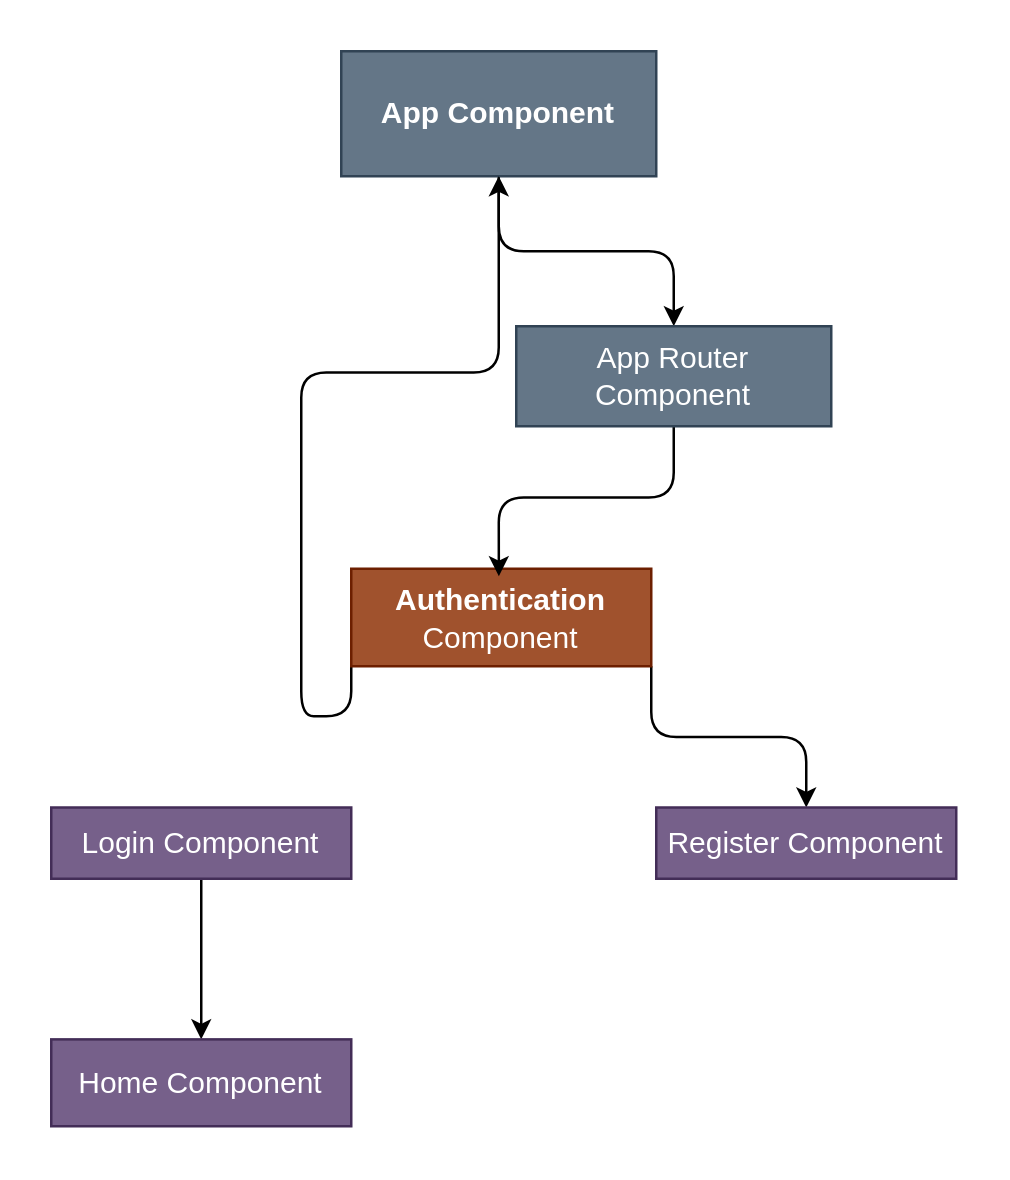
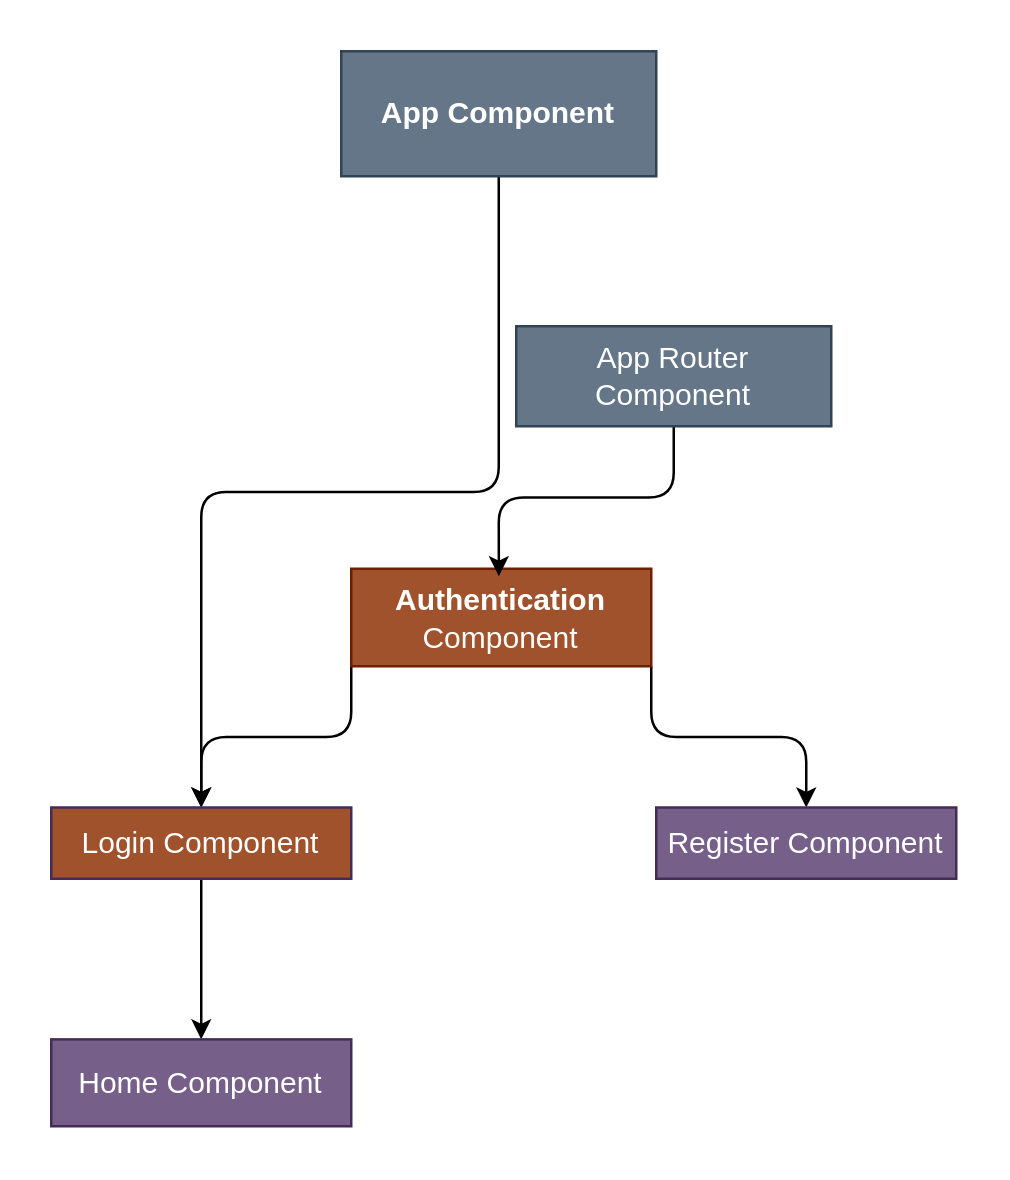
  <mxCell id="0" />
  <mxCell id="1" parent="0" />
- <mxCell id="2" style="edgeStyle=orthogonalEdgeStyle;rounded=1;sketch=0;orthogonalLoop=1;jettySize=auto;html=1;exitX=0.5;exitY=1;exitDx=0;exitDy=0;entryX=0.5;entryY=0;entryDx=0;entryDy=0;shadow=0;endSize=5;strokeColor=#000000;fillColor=#FF3333;" edge="1" parent="1" source="3" target="9"><mxGeometry relative="1" as="geometry" /></mxCell>
+ <mxCell id="2" style="edgeStyle=orthogonalEdgeStyle;rounded=1;sketch=0;orthogonalLoop=1;jettySize=auto;html=1;exitX=0.5;exitY=1;exitDx=0;exitDy=0;shadow=0;endSize=5;strokeColor=#000000;fillColor=#FF3333;" edge="1" parent="1" source="3" target="11"><mxGeometry relative="1" as="geometry" /></mxCell>
  <mxCell id="3" value="&lt;b&gt;App Component&lt;/b&gt;" style="rounded=0;whiteSpace=wrap;html=1;fillColor=#647687;strokeColor=#314354;fontColor=#ffffff;" vertex="1" parent="1"><mxGeometry x="136" y="20" width="126" height="50" as="geometry" /></mxCell>
  <mxCell id="4" style="edgeStyle=orthogonalEdgeStyle;rounded=1;sketch=0;orthogonalLoop=1;jettySize=auto;html=1;exitX=1;exitY=1;exitDx=0;exitDy=0;entryX=0.5;entryY=0;entryDx=0;entryDy=0;shadow=0;endSize=5;strokeColor=#000000;fillColor=#FF3333;" edge="1" parent="1" source="6" target="7"><mxGeometry relative="1" as="geometry" /></mxCell>
- <mxCell id="5" style="edgeStyle=orthogonalEdgeStyle;rounded=1;sketch=0;orthogonalLoop=1;jettySize=auto;html=1;exitX=0;exitY=1;exitDx=0;exitDy=0;shadow=0;endSize=5;strokeColor=#000000;fillColor=#FF3333;" edge="1" parent="1" source="6" target="3"><mxGeometry relative="1" as="geometry" /></mxCell>
+ <mxCell id="5" style="edgeStyle=orthogonalEdgeStyle;rounded=1;sketch=0;orthogonalLoop=1;jettySize=auto;html=1;exitX=0;exitY=1;exitDx=0;exitDy=0;entryX=0.5;entryY=0;entryDx=0;entryDy=0;shadow=0;endSize=5;strokeColor=#000000;fillColor=#FF3333;" edge="1" parent="1" source="6" target="11"><mxGeometry relative="1" as="geometry" /></mxCell>
  <mxCell id="6" value="&lt;font color=&quot;#FFFFFF&quot;&gt;&lt;b&gt;Authentication&lt;/b&gt;&lt;/font&gt; Component" style="rounded=0;whiteSpace=wrap;html=1;fillColor=#a0522d;strokeColor=#6D1F00;fontColor=#ffffff;" vertex="1" parent="1"><mxGeometry x="140" y="227" width="120" height="39" as="geometry" /></mxCell>
  <mxCell id="7" value="Register Component" style="rounded=0;whiteSpace=wrap;html=1;fillColor=#76608a;strokeColor=#432D57;fontColor=#ffffff;" vertex="1" parent="1"><mxGeometry x="262" y="322.5" width="120" height="28.5" as="geometry" /></mxCell>
  <mxCell id="8" style="edgeStyle=orthogonalEdgeStyle;rounded=1;sketch=0;orthogonalLoop=1;jettySize=auto;html=1;exitX=0.5;exitY=1;exitDx=0;exitDy=0;shadow=0;endSize=5;strokeColor=#000000;fillColor=#FF3333;entryX=0.492;entryY=0.077;entryDx=0;entryDy=0;entryPerimeter=0;" edge="1" parent="1" source="9" target="6"><mxGeometry relative="1" as="geometry"><mxPoint x="199" y="220" as="targetPoint" /></mxGeometry></mxCell>
  <mxCell id="9" value="App Router Component" style="rounded=0;whiteSpace=wrap;html=1;fillColor=#647687;strokeColor=#314354;fontColor=#ffffff;" vertex="1" parent="1"><mxGeometry x="206" y="130" width="126" height="40" as="geometry" /></mxCell>
  <mxCell id="10" value="" style="edgeStyle=orthogonalEdgeStyle;rounded=1;sketch=0;orthogonalLoop=1;jettySize=auto;html=1;shadow=0;endSize=5;strokeColor=#000000;fillColor=#FF3333;" edge="1" parent="1" source="11" target="12"><mxGeometry relative="1" as="geometry" /></mxCell>
- <mxCell id="11" value="Login Component" style="rounded=0;whiteSpace=wrap;html=1;fillColor=#76608a;strokeColor=#432D57;fontColor=#ffffff;" vertex="1" parent="1"><mxGeometry x="20" y="322.5" width="120" height="28.5" as="geometry" /></mxCell>
+ <mxCell id="11" value="Login Component" style="rounded=0;whiteSpace=wrap;html=1;fillColor=#a0522d;strokeColor=#432D57;fontColor=#ffffff;" vertex="1" parent="1"><mxGeometry x="20" y="322.5" width="120" height="28.5" as="geometry" /></mxCell>
  <mxCell id="12" value="Home Component" style="whiteSpace=wrap;html=1;rounded=0;fontColor=#ffffff;strokeColor=#432D57;fillColor=#76608a;" vertex="1" parent="1"><mxGeometry x="20" y="415.25" width="120" height="34.75" as="geometry" /></mxCell>
